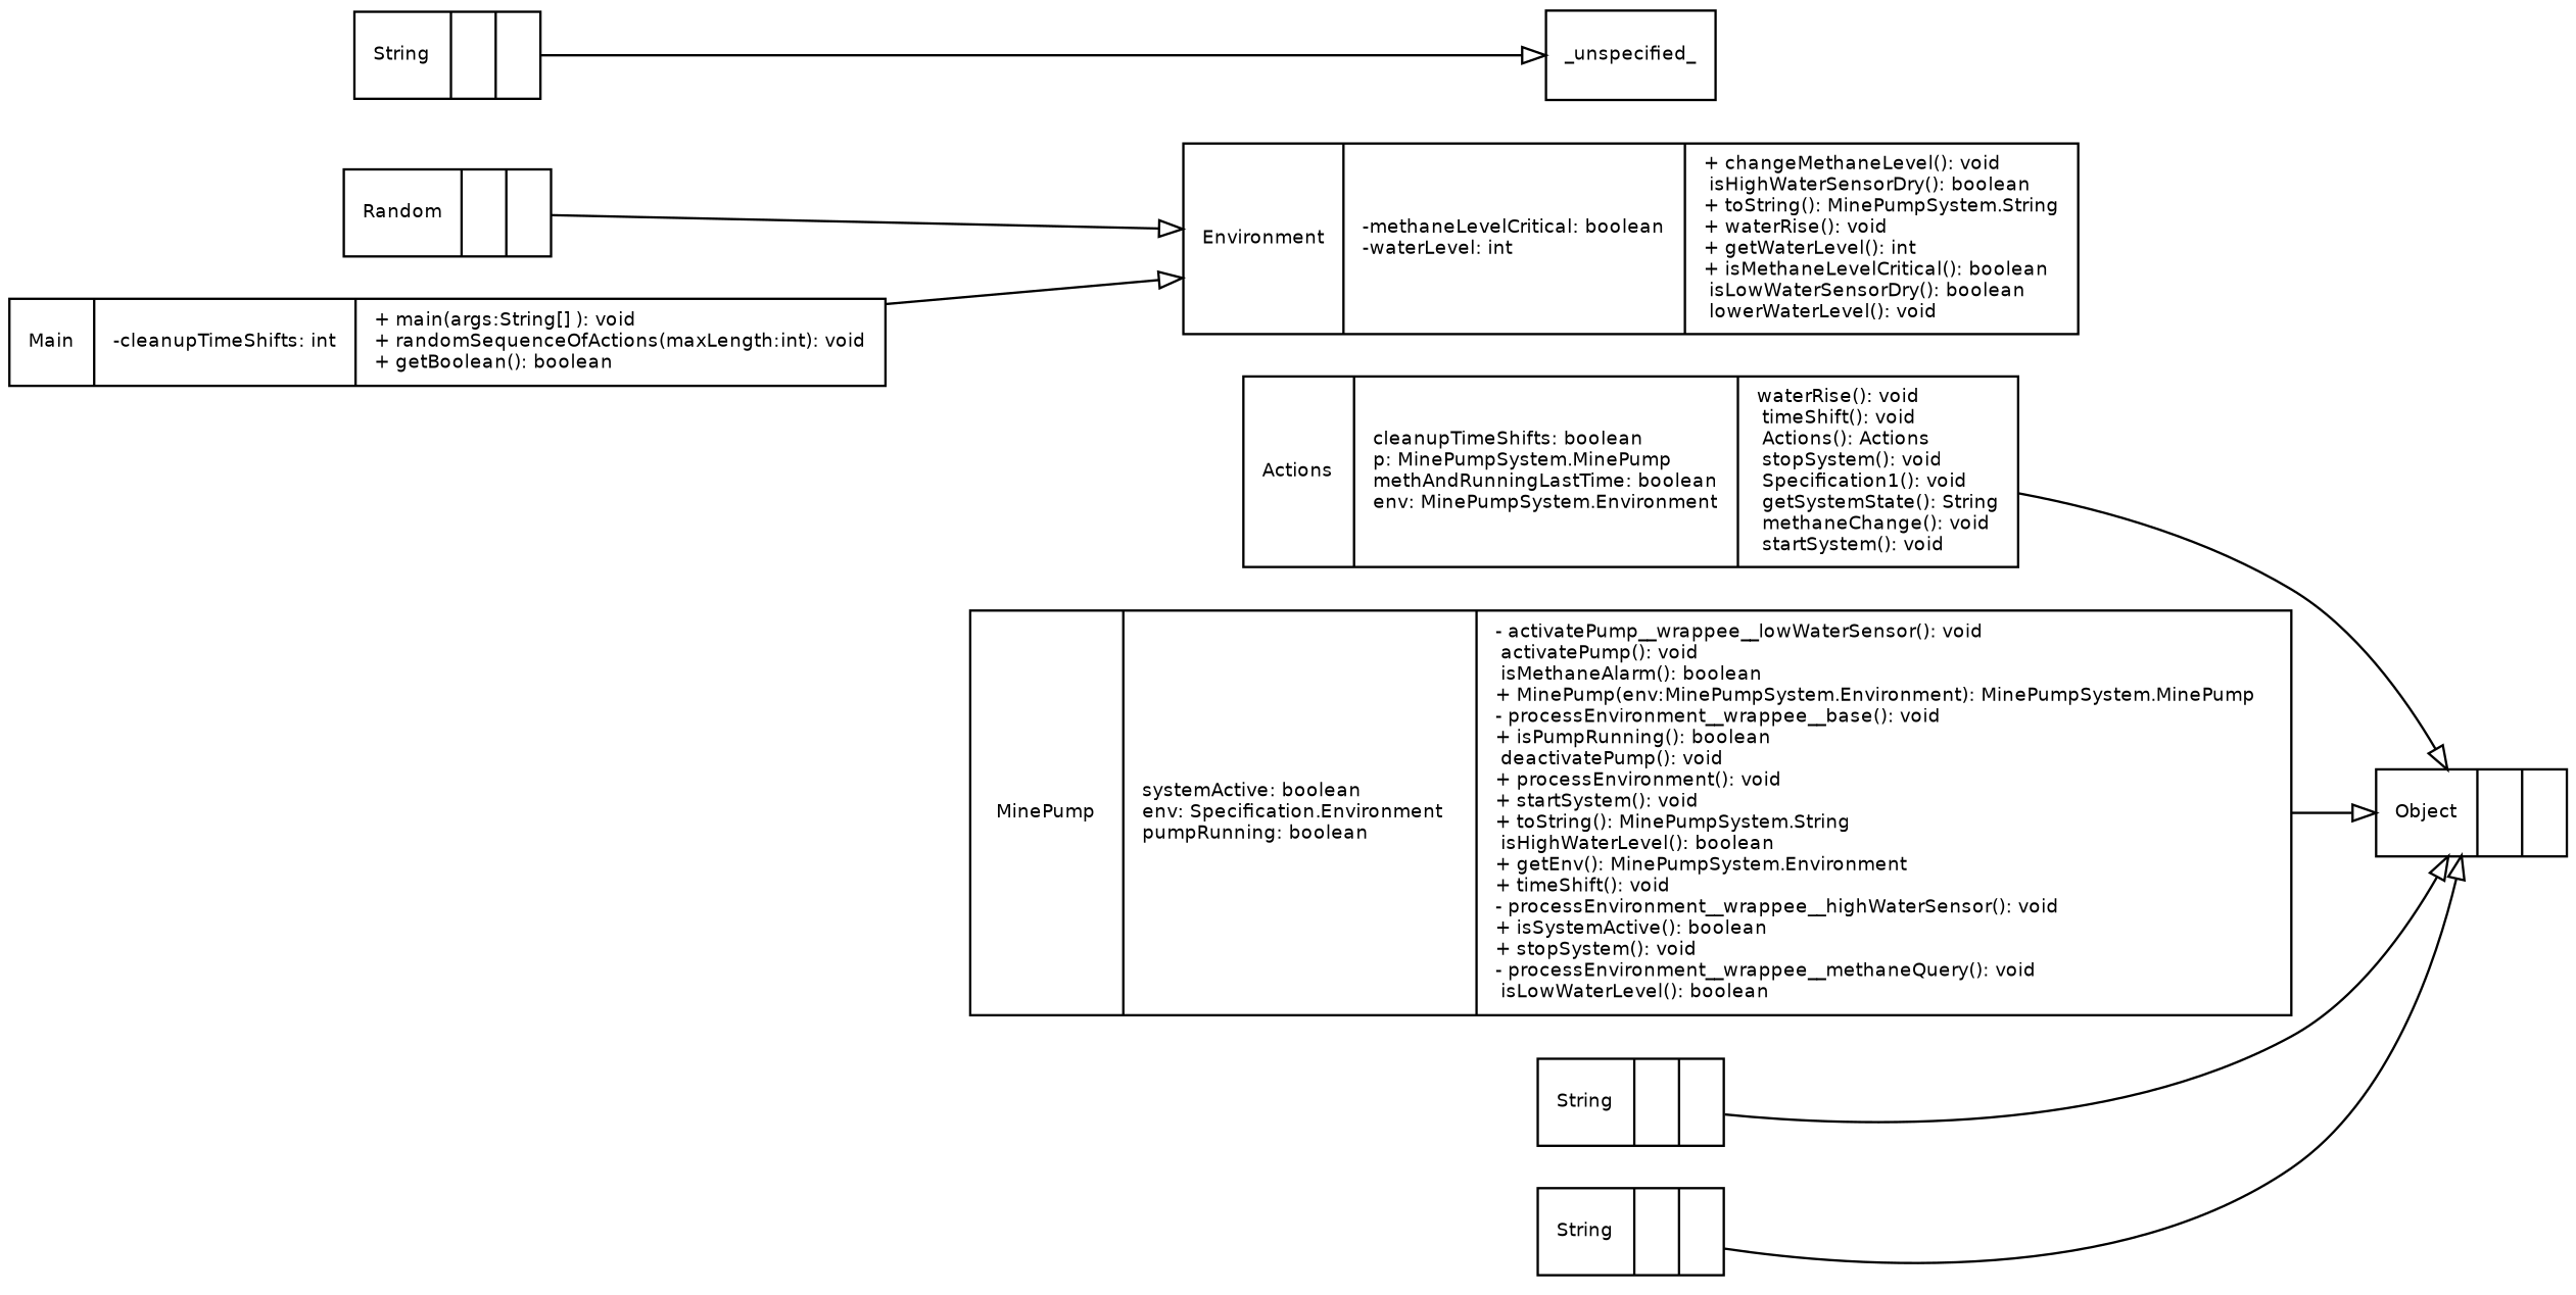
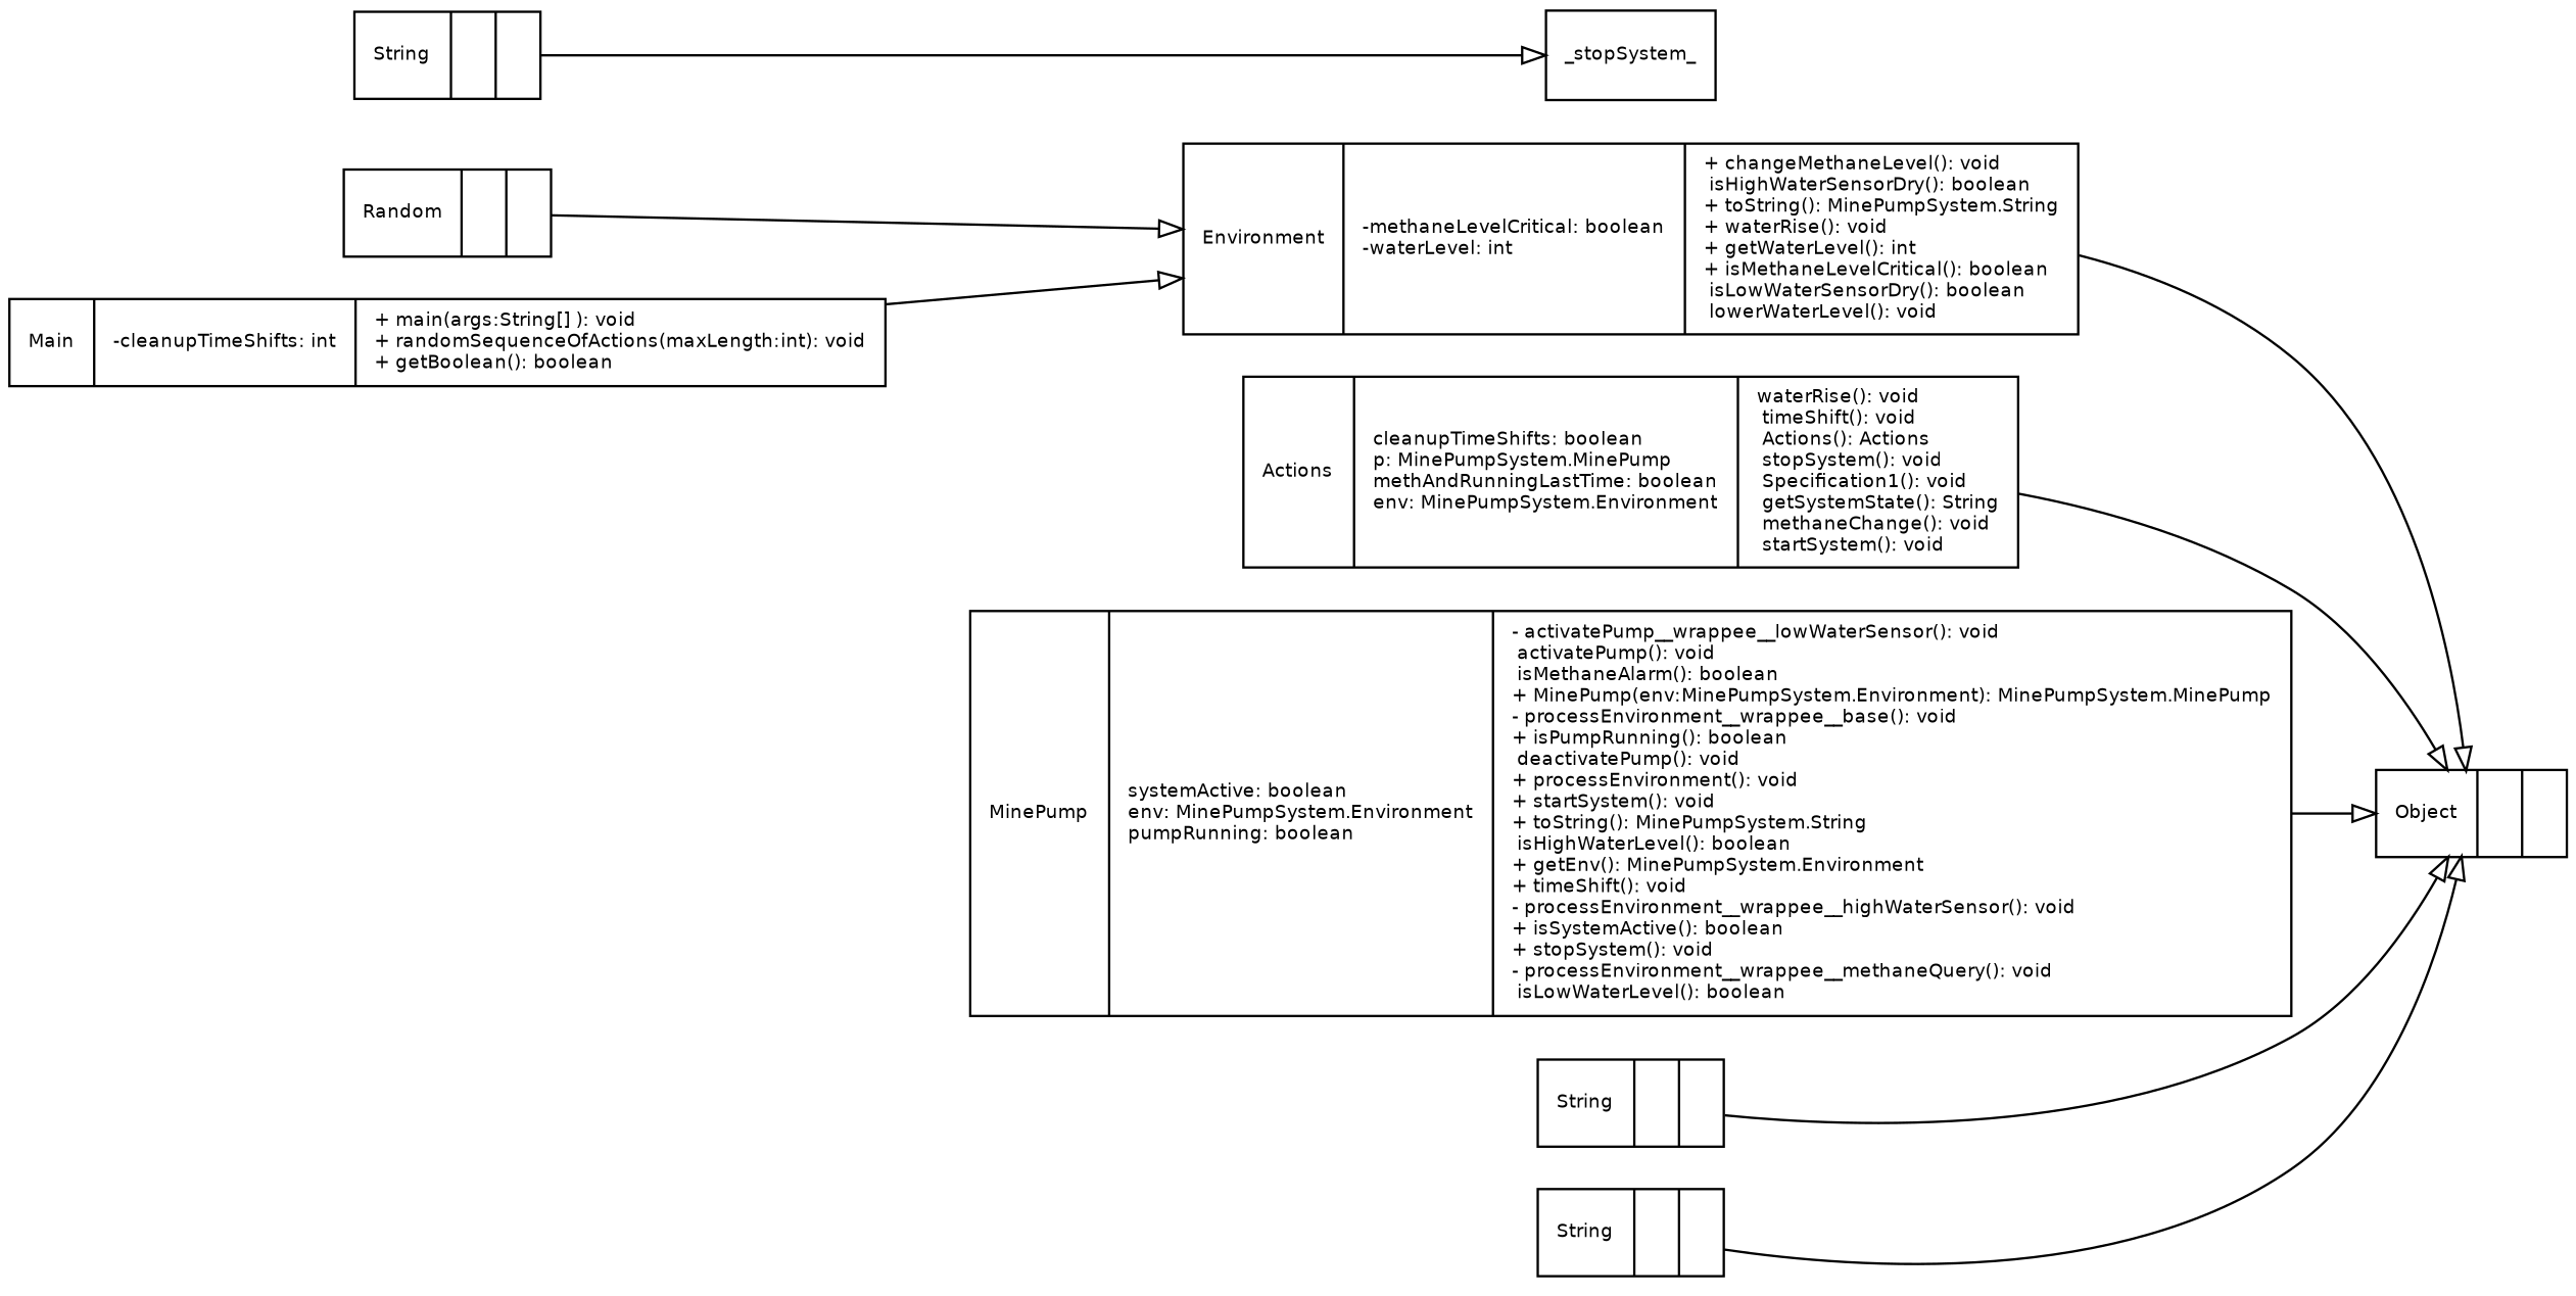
  digraph {
    fontname="Bitstream Vera Sans"
    fontsize=8
    rankdir=LR
    node [fontname="Bitstream Vera Sans" fontsize=8 shape=record]
    edge [arrowhead=empty arrowtail=none fontname="Bitstream Vera Sans" fontsize=8 style=solid]
    n1 [label="{Random||}"]
    n2 [label="{Environment|-methaneLevelCritical: boolean\l-waterLevel: int\l|+ changeMethaneLevel(): void\l isHighWaterSensorDry(): boolean\l+ toString(): MinePumpSystem.String\l+ waterRise(): void\l+ getWaterLevel(): int\l+ isMethaneLevelCritical(): boolean\l isLowWaterSensorDry(): boolean\l lowerWaterLevel(): void\l}"]
    n3 [label="{Object||}"]
    n4 [label="{Actions|cleanupTimeShifts: boolean\lp: MinePumpSystem.MinePump\lmethAndRunningLastTime: boolean\lenv: MinePumpSystem.Environment\l| waterRise(): void\l timeShift(): void\l Actions(): Actions\l stopSystem(): void\l Specification1(): void\l getSystemState(): String\l methaneChange(): void\l startSystem(): void\l}"]
-   n5 [label="{MinePump|systemActive: boolean\lenv: Specification.Environment\lpumpRunning: boolean\l|- activatePump__wrappee__lowWaterSensor(): void\l activatePump(): void\l isMethaneAlarm(): boolean\l+ MinePump(env:MinePumpSystem.Environment): MinePumpSystem.MinePump\l- processEnvironment__wrappee__base(): void\l+ isPumpRunning(): boolean\l deactivatePump(): void\l+ processEnvironment(): void\l+ startSystem(): void\l+ toString(): MinePumpSystem.String\l isHighWaterLevel(): boolean\l+ getEnv(): MinePumpSystem.Environment\l+ timeShift(): void\l- processEnvironment__wrappee__highWaterSensor(): void\l+ isSystemActive(): boolean\l+ stopSystem(): void\l- processEnvironment__wrappee__methaneQuery(): void\l isLowWaterLevel(): boolean\l}"]
+   n5 [label="{MinePump|systemActive: boolean\lenv: MinePumpSystem.Environment\lpumpRunning: boolean\l|- activatePump__wrappee__lowWaterSensor(): void\l activatePump(): void\l isMethaneAlarm(): boolean\l+ MinePump(env:MinePumpSystem.Environment): MinePumpSystem.MinePump\l- processEnvironment__wrappee__base(): void\l+ isPumpRunning(): boolean\l deactivatePump(): void\l+ processEnvironment(): void\l+ startSystem(): void\l+ toString(): MinePumpSystem.String\l isHighWaterLevel(): boolean\l+ getEnv(): MinePumpSystem.Environment\l+ timeShift(): void\l- processEnvironment__wrappee__highWaterSensor(): void\l+ isSystemActive(): boolean\l+ stopSystem(): void\l- processEnvironment__wrappee__methaneQuery(): void\l isLowWaterLevel(): boolean\l}"]
    n6 [label="{String||}"]
-   _unspecified_
+   _unspecified_ [label=_stopSystem_]
    n8 [label="{String||}"]
    n9 [label="{String||}"]
    n10 [label="{Main|-cleanupTimeShifts: int\l|+ main(args:String[] ): void\l+ randomSequenceOfActions(maxLength:int): void\l+ getBoolean(): boolean\l}"]
    n1 -> n2
+   n2 -> n3
    n4 -> n3
    n5 -> n3
    n6 -> _unspecified_
    n8 -> n3
    n9 -> n3
    n10 -> n2
  }
